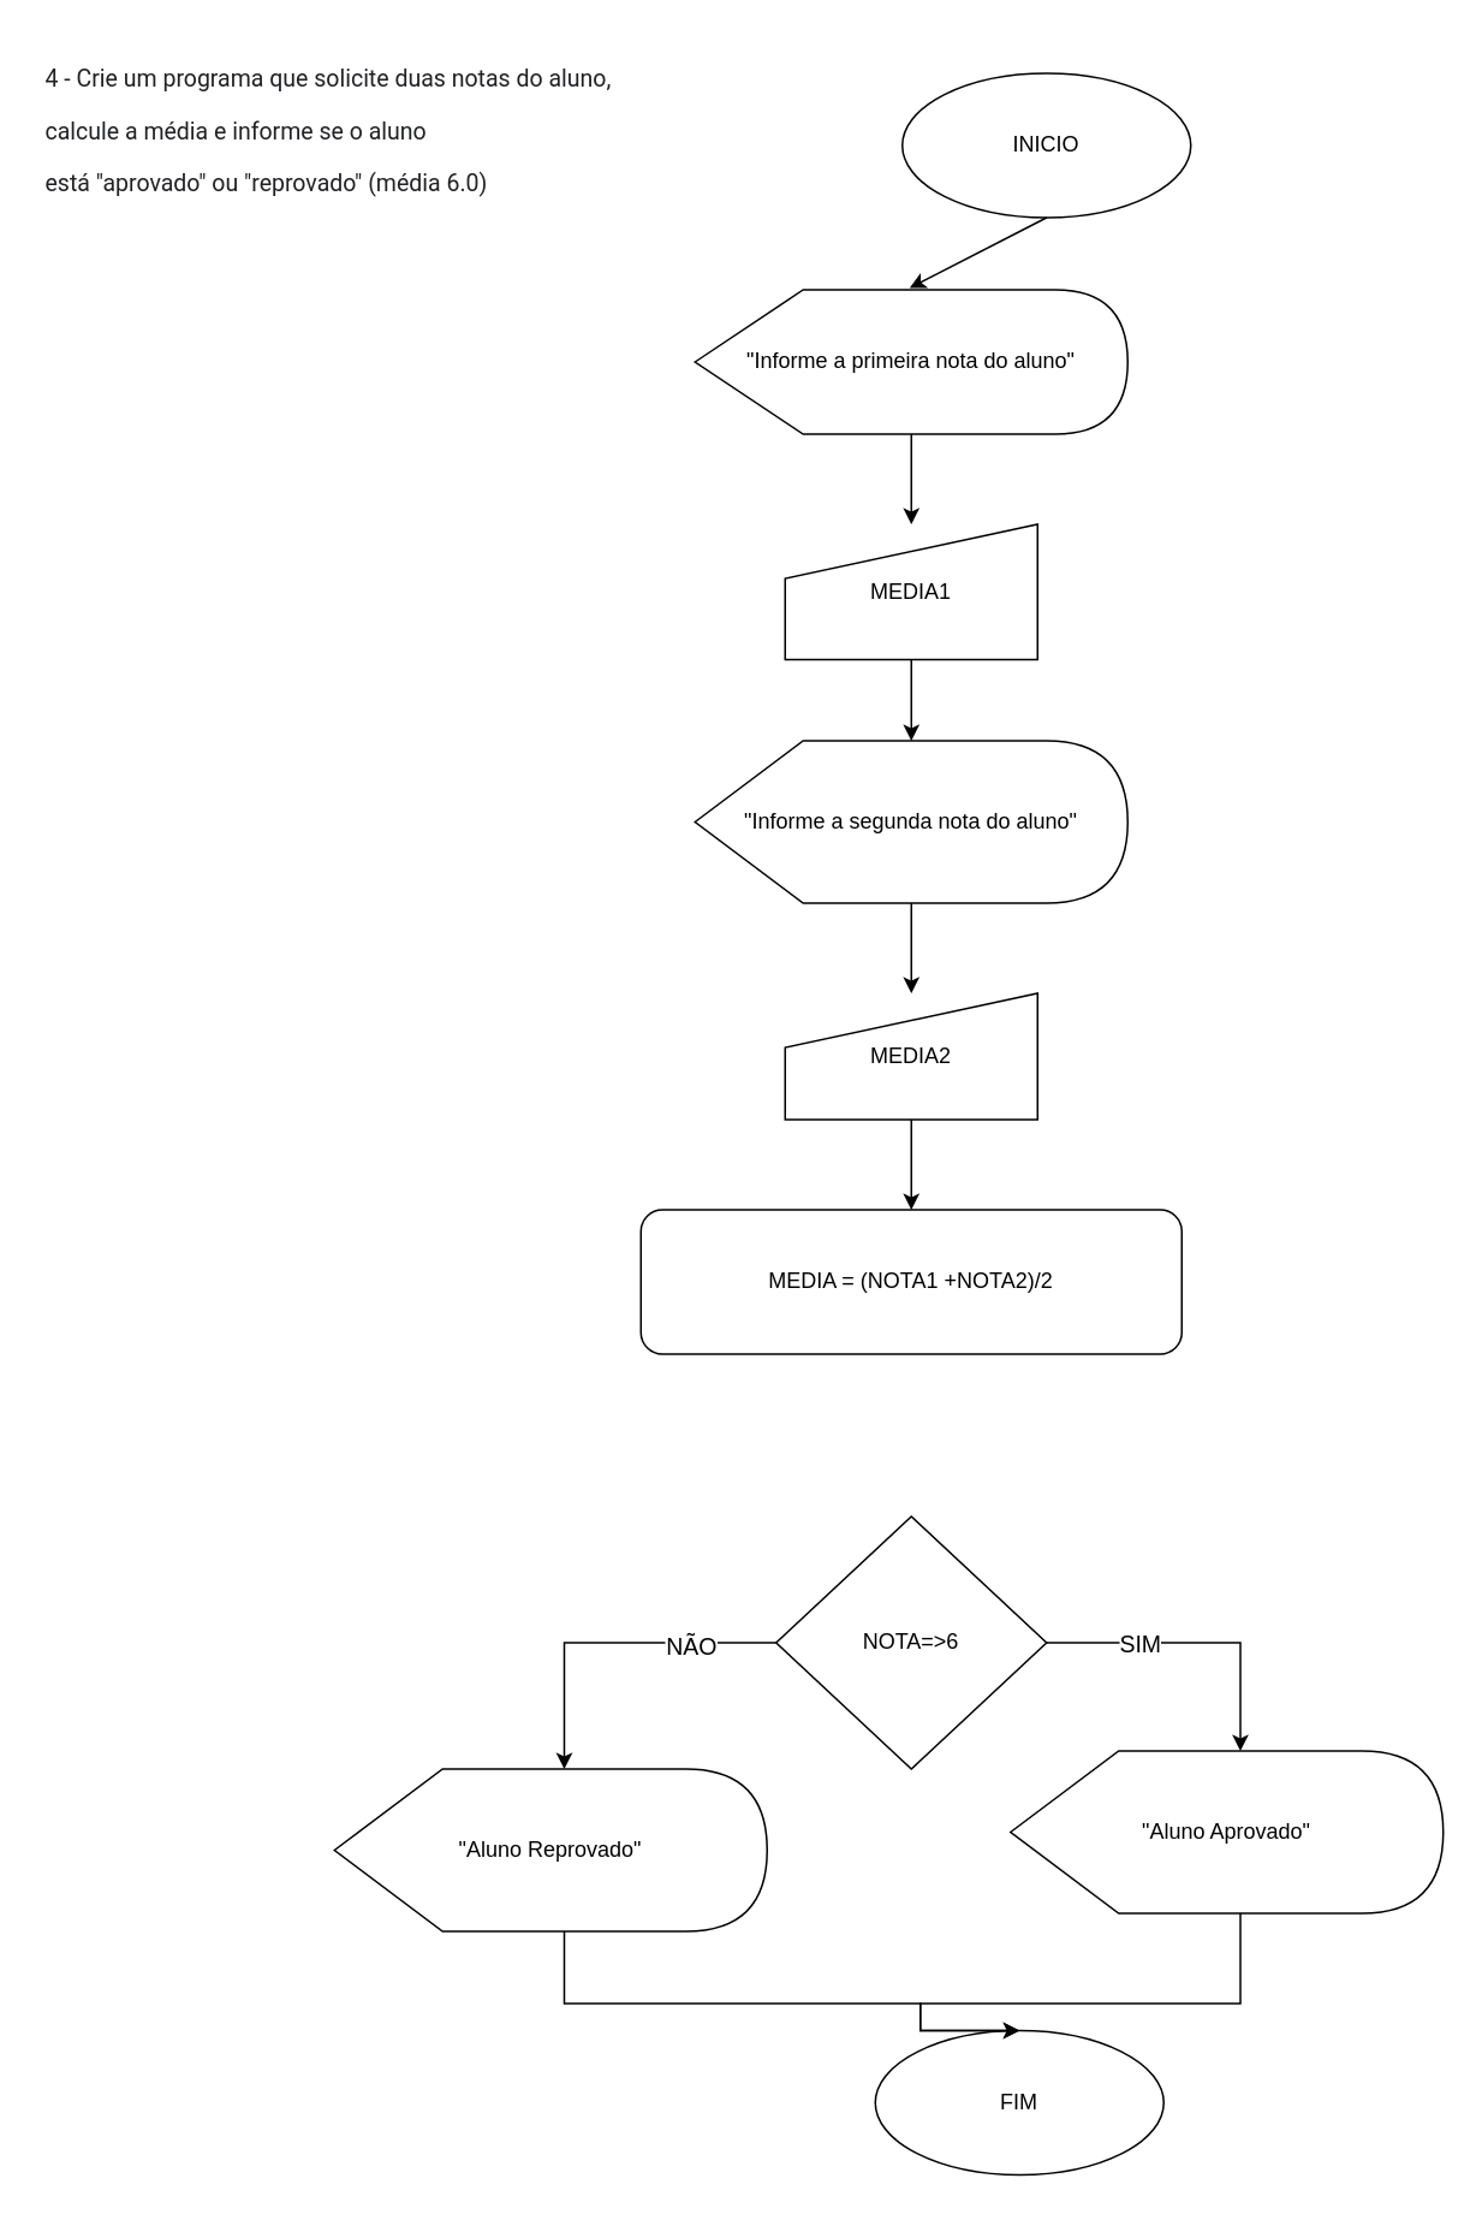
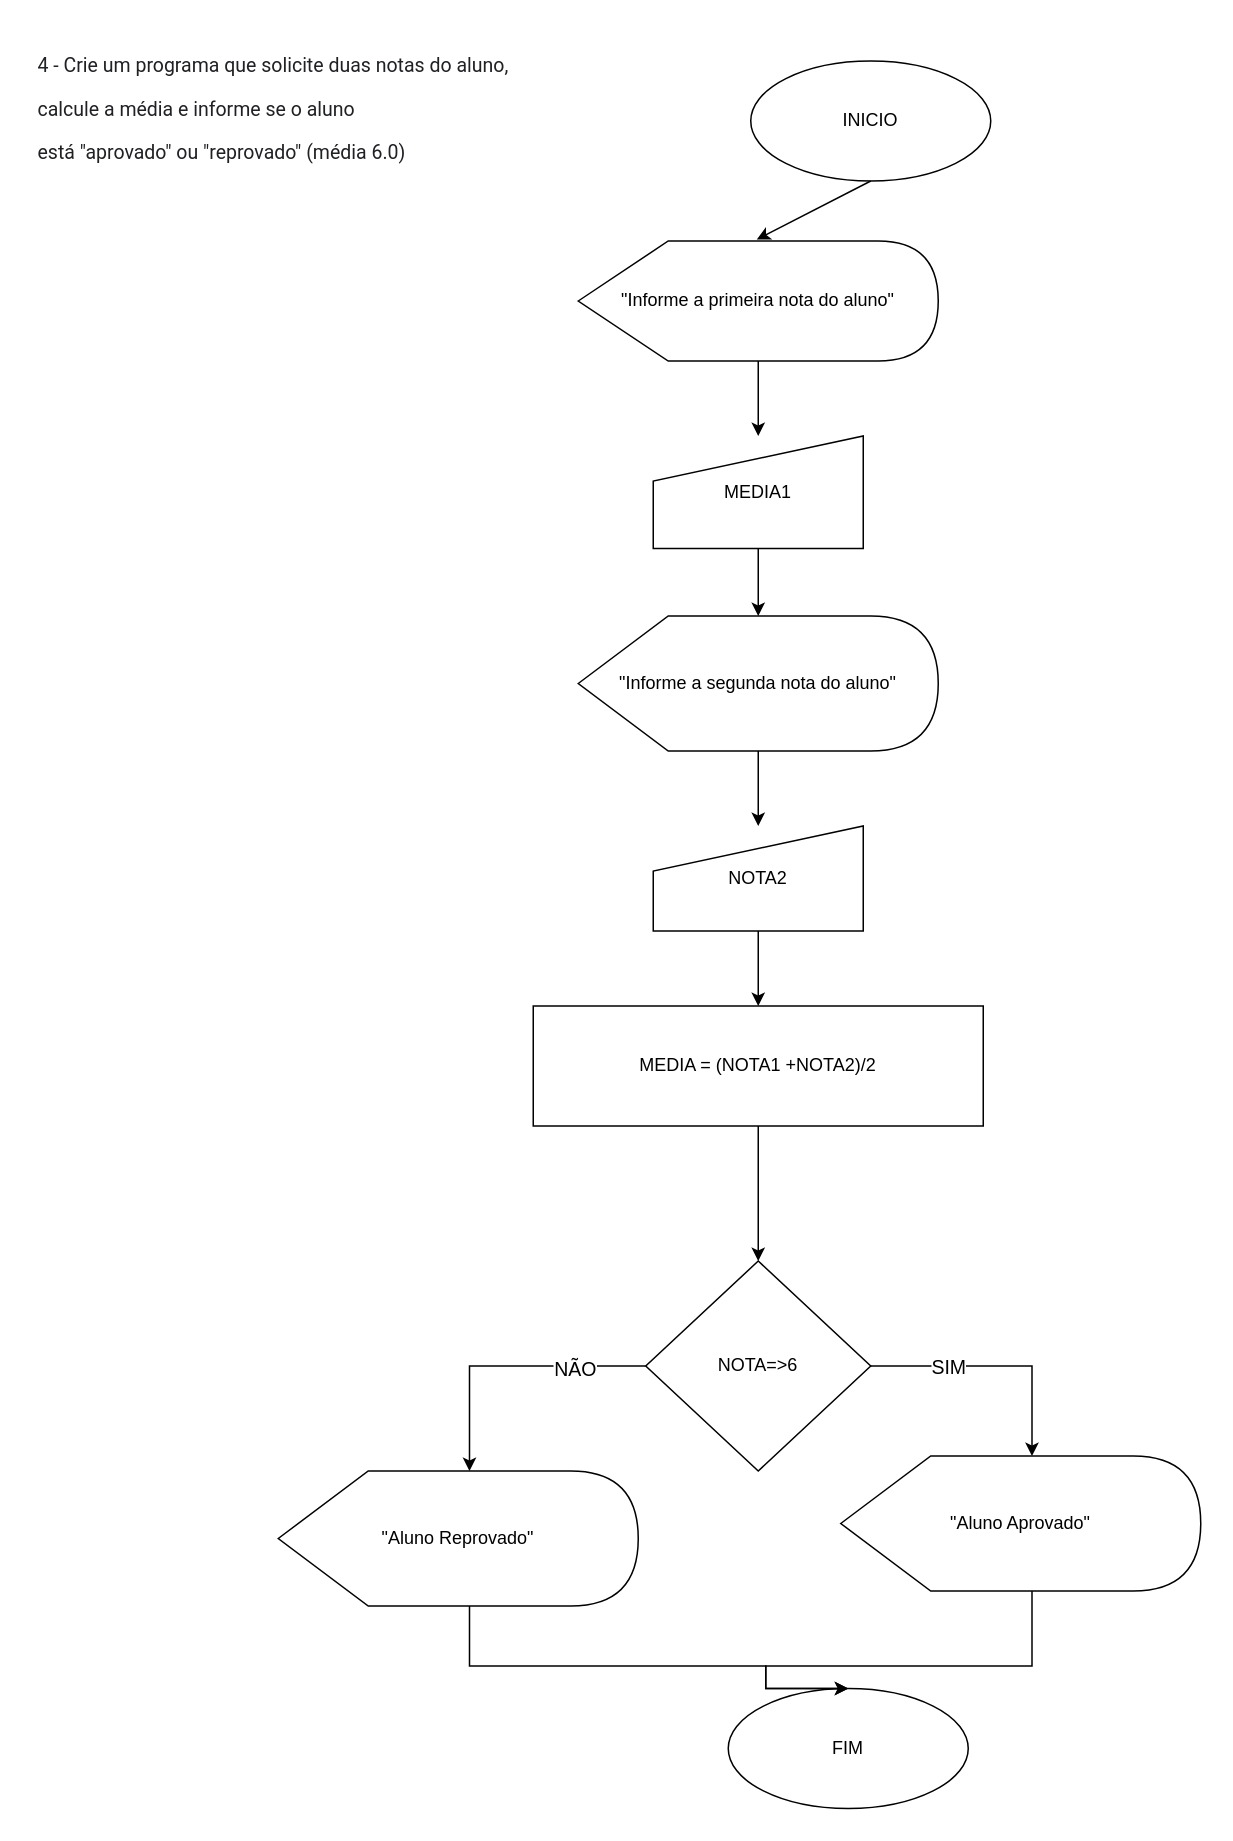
  <mxCell id="0" />
  <mxCell id="1" parent="0" />
  <mxCell id="2" value="INICIO" style="ellipse;whiteSpace=wrap;html=1;" vertex="1" parent="1"><mxGeometry x="500" y="40" width="160" height="80" as="geometry" /></mxCell>
  <mxCell id="3" value="&lt;h1&gt;&lt;span style=&quot;color: rgb(32, 33, 36); font-family: Roboto, arial, sans-serif; font-size: 13px; font-weight: 400; background-color: rgb(255, 255, 255);&quot;&gt;4 - Crie um programa que solicite duas notas do aluno, calcule a média e informe se o aluno&lt;br/&gt;está &quot;aprovado&quot; ou &quot;reprovado&quot; (média 6.0)&lt;/span&gt;&lt;br&gt;&lt;/h1&gt;" style="text;html=1;strokeColor=none;fillColor=none;spacing=5;spacingTop=-20;whiteSpace=wrap;overflow=hidden;rounded=0;" vertex="1" parent="1"><mxGeometry x="20" y="20" width="330" height="120" as="geometry" /></mxCell>
  <mxCell id="4" value="" style="edgeStyle=orthogonalEdgeStyle;rounded=0;orthogonalLoop=1;jettySize=auto;html=1;" edge="1" parent="1" source="5" target="7"><mxGeometry relative="1" as="geometry" /></mxCell>
  <mxCell id="5" value="&quot;Informe a primeira nota do aluno&quot;" style="shape=display;whiteSpace=wrap;html=1;" vertex="1" parent="1"><mxGeometry x="385" y="160" width="240" height="80" as="geometry" /></mxCell>
  <mxCell id="6" value="" style="edgeStyle=orthogonalEdgeStyle;rounded=0;orthogonalLoop=1;jettySize=auto;html=1;" edge="1" parent="1" source="7" target="9"><mxGeometry relative="1" as="geometry" /></mxCell>
  <mxCell id="7" value="MEDIA1" style="shape=manualInput;whiteSpace=wrap;html=1;" vertex="1" parent="1"><mxGeometry x="435" y="290" width="140" height="75" as="geometry" /></mxCell>
  <mxCell id="8" value="" style="edgeStyle=orthogonalEdgeStyle;rounded=0;orthogonalLoop=1;jettySize=auto;html=1;" edge="1" parent="1" source="9" target="11"><mxGeometry relative="1" as="geometry" /></mxCell>
  <mxCell id="9" value="&quot;Informe a segunda nota do aluno&quot;" style="shape=display;whiteSpace=wrap;html=1;" vertex="1" parent="1"><mxGeometry x="385" y="410" width="240" height="90" as="geometry" /></mxCell>
  <mxCell id="10" value="" style="edgeStyle=orthogonalEdgeStyle;rounded=0;orthogonalLoop=1;jettySize=auto;html=1;" edge="1" parent="1" source="11" target="13"><mxGeometry relative="1" as="geometry" /></mxCell>
- <mxCell id="11" value="MEDIA2&lt;br&gt;" style="shape=manualInput;whiteSpace=wrap;html=1;" vertex="1" parent="1"><mxGeometry x="435" y="550" width="140" height="70" as="geometry" /></mxCell>
- <mxCell id="13" value="MEDIA = (NOTA1 +NOTA2)/2" style="whiteSpace=wrap;html=1;rounded=1;" vertex="1" parent="1"><mxGeometry x="355" y="670" width="300" height="80" as="geometry" /></mxCell>
+ <mxCell id="11" value="NOTA2&lt;br&gt;" style="shape=manualInput;whiteSpace=wrap;html=1;" vertex="1" parent="1"><mxGeometry x="435" y="550" width="140" height="70" as="geometry" /></mxCell>
+ <mxCell id="12" value="" style="edgeStyle=orthogonalEdgeStyle;rounded=0;orthogonalLoop=1;jettySize=auto;html=1;fontSize=13;" edge="1" parent="1" source="13" target="20"><mxGeometry relative="1" as="geometry" /></mxCell>
+ <mxCell id="13" value="MEDIA = (NOTA1 +NOTA2)/2" style="rounded=0;whiteSpace=wrap;html=1;" vertex="1" parent="1"><mxGeometry x="355" y="670" width="300" height="80" as="geometry" /></mxCell>
  <mxCell id="14" value="FIM" style="ellipse;whiteSpace=wrap;html=1;" vertex="1" parent="1"><mxGeometry x="485" y="1125" width="160" height="80" as="geometry" /></mxCell>
  <mxCell id="15" value="" style="endArrow=classic;html=1;rounded=0;exitX=0.5;exitY=1;exitDx=0;exitDy=0;entryX=0.496;entryY=-0.012;entryDx=0;entryDy=0;entryPerimeter=0;" edge="1" parent="1" source="2" target="5"><mxGeometry width="50" height="50" relative="1" as="geometry"><mxPoint x="745" y="290" as="sourcePoint" /><mxPoint x="795" y="240" as="targetPoint" /></mxGeometry></mxCell>
  <mxCell id="16" style="edgeStyle=orthogonalEdgeStyle;rounded=0;orthogonalLoop=1;jettySize=auto;html=1;exitX=0;exitY=0.5;exitDx=0;exitDy=0;entryX=0;entryY=0;entryDx=127.5;entryDy=0;entryPerimeter=0;" edge="1" parent="1" source="20" target="23"><mxGeometry relative="1" as="geometry" /></mxCell>
  <mxCell id="17" value="NÃO" style="edgeLabel;html=1;align=center;verticalAlign=middle;resizable=0;points=[];fontSize=13;" vertex="1" connectable="0" parent="16"><mxGeometry x="-0.483" y="1" relative="1" as="geometry"><mxPoint as="offset" /></mxGeometry></mxCell>
  <mxCell id="18" style="edgeStyle=orthogonalEdgeStyle;rounded=0;orthogonalLoop=1;jettySize=auto;html=1;exitX=1;exitY=0.5;exitDx=0;exitDy=0;entryX=0;entryY=0;entryDx=127.5;entryDy=0;entryPerimeter=0;" edge="1" parent="1" source="20" target="25"><mxGeometry relative="1" as="geometry" /></mxCell>
  <mxCell id="19" value="SIM" style="edgeLabel;html=1;align=center;verticalAlign=middle;resizable=0;points=[];fontSize=13;" vertex="1" connectable="0" parent="18"><mxGeometry x="-0.389" relative="1" as="geometry"><mxPoint as="offset" /></mxGeometry></mxCell>
  <mxCell id="20" value="NOTA=&amp;gt;6" style="rhombus;whiteSpace=wrap;html=1;" vertex="1" parent="1"><mxGeometry x="430" y="840" width="150" height="140" as="geometry" /></mxCell>
  <mxCell id="21" style="edgeStyle=orthogonalEdgeStyle;rounded=0;orthogonalLoop=1;jettySize=auto;html=1;exitX=0.5;exitY=1;exitDx=0;exitDy=0;" edge="1" parent="1" source="20" target="20"><mxGeometry relative="1" as="geometry" /></mxCell>
  <mxCell id="22" style="edgeStyle=orthogonalEdgeStyle;rounded=0;orthogonalLoop=1;jettySize=auto;html=1;exitX=0;exitY=0;exitDx=127.5;exitDy=90;exitPerimeter=0;entryX=0.5;entryY=0;entryDx=0;entryDy=0;fontSize=13;" edge="1" parent="1" source="23" target="14"><mxGeometry relative="1" as="geometry"><Array as="points"><mxPoint x="312" y="1110" /><mxPoint x="510" y="1110" /></Array></mxGeometry></mxCell>
  <mxCell id="23" value="&quot;Aluno Reprovado&quot;" style="shape=display;whiteSpace=wrap;html=1;" vertex="1" parent="1"><mxGeometry x="185" y="980" width="240" height="90" as="geometry" /></mxCell>
  <mxCell id="24" style="edgeStyle=orthogonalEdgeStyle;rounded=0;orthogonalLoop=1;jettySize=auto;html=1;exitX=0;exitY=0;exitDx=127.5;exitDy=90;exitPerimeter=0;entryX=0.5;entryY=0;entryDx=0;entryDy=0;" edge="1" parent="1" source="25" target="14"><mxGeometry relative="1" as="geometry"><mxPoint x="530" y="1140" as="targetPoint" /><Array as="points"><mxPoint x="688" y="1110" /><mxPoint x="510" y="1110" /></Array></mxGeometry></mxCell>
  <mxCell id="25" value="&quot;Aluno Aprovado&quot;" style="shape=display;whiteSpace=wrap;html=1;" vertex="1" parent="1"><mxGeometry x="560" y="970" width="240" height="90" as="geometry" /></mxCell>
